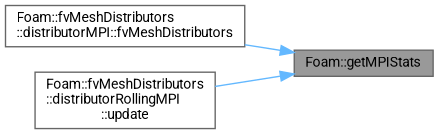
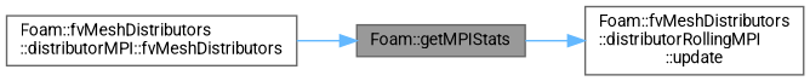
  digraph {
    fontname=Roboto
    rankdir=RL
    node [color=grey40 fillcolor=white fontname=Roboto fontsize=10 shape=box style=filled]
    edge [color=steelblue1 dir=back fontname=Roboto fontsize=10 labelfontname=Helvetica labelfontsize=10 style=solid]
    n1 [color=gray40 fillcolor=grey60 fontcolor=black height=0.2 label="Foam::getMPIStats" width=0.4]
    n2 [height=0.2 label="Foam::fvMeshDistributors\l::distributorMPI::fvMeshDistributors" width=0.4]
    n3 [height=0.2 label="Foam::fvMeshDistributors\l::distributorRollingMPI\l::update" width=0.4]
    n1 -> n2
-   n1 -> n3
+   n3 -> n1
  }
